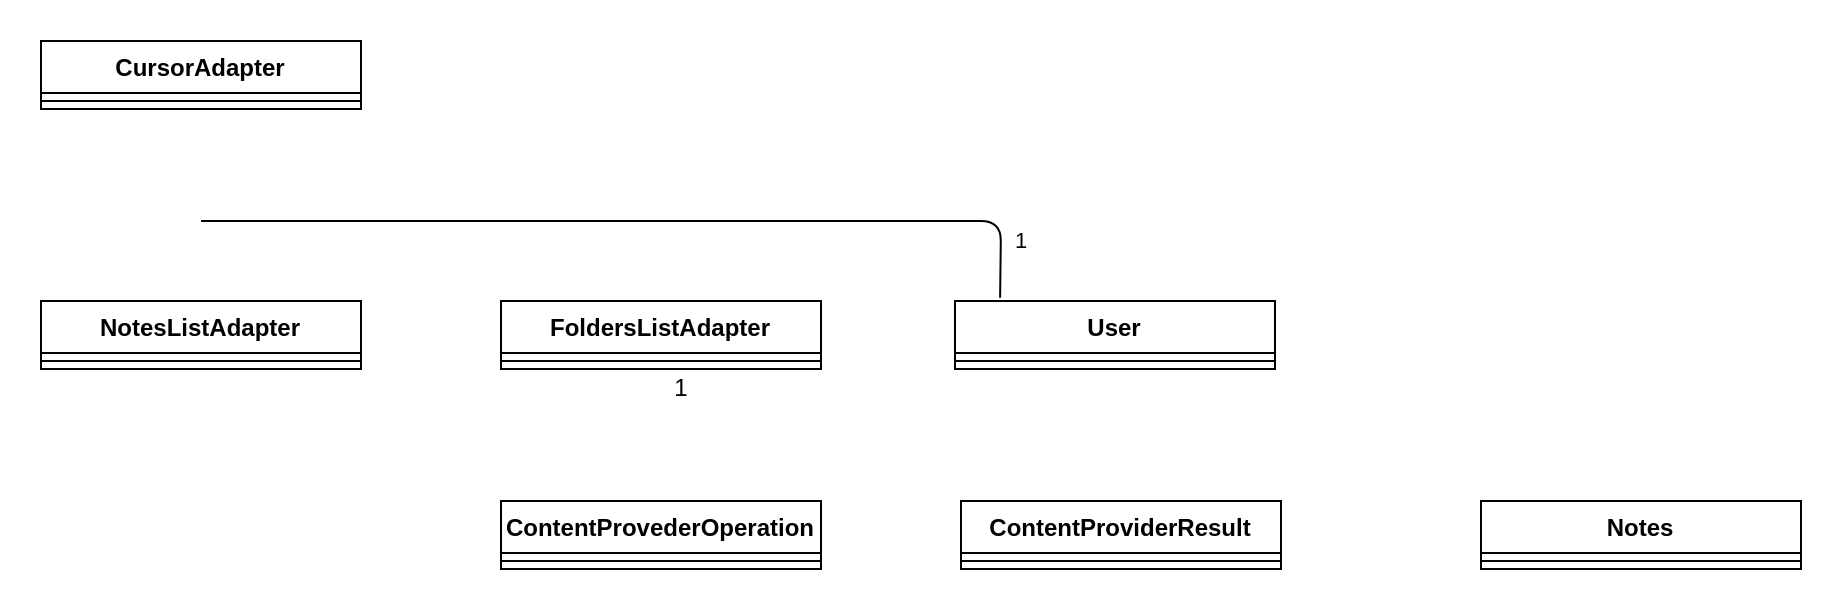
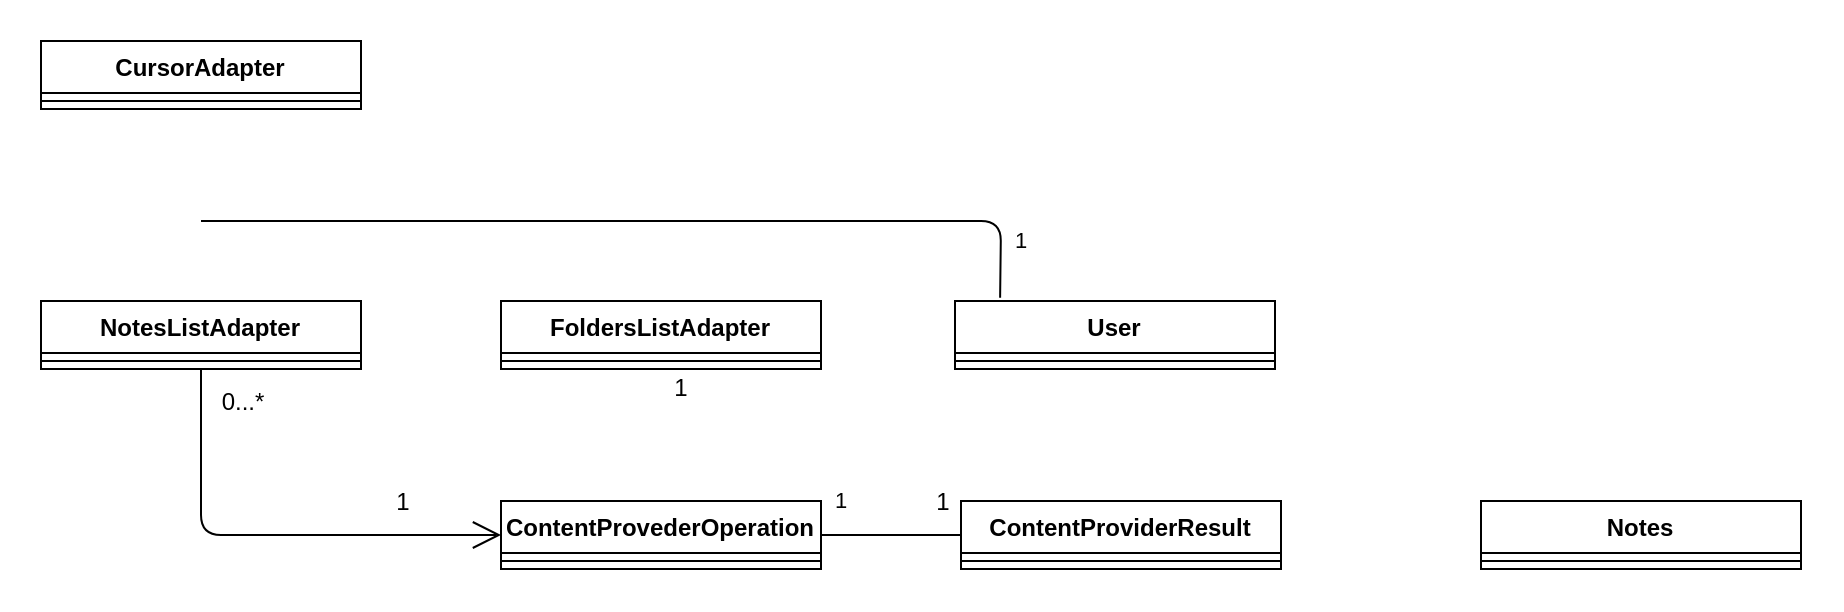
  <mxCell id="0" />
  <mxCell id="1" parent="0" />
  <mxCell id="2" value="CursorAdapter" style="swimlane;fontStyle=1;align=center;verticalAlign=top;childLayout=stackLayout;horizontal=1;startSize=26;horizontalStack=0;resizeParent=1;resizeParentMax=0;resizeLast=0;collapsible=1;marginBottom=0;" parent="1" vertex="1"><mxGeometry x="20" y="20" width="160" height="34" as="geometry" /></mxCell>
  <mxCell id="3" value="" style="line;strokeWidth=1;fillColor=none;align=left;verticalAlign=middle;spacingTop=-1;spacingLeft=3;spacingRight=3;rotatable=0;labelPosition=right;points=[];portConstraint=eastwest;" parent="2" vertex="1"><mxGeometry y="26" width="160" height="8" as="geometry" /></mxCell>
  <mxCell id="4" value="NotesListAdapter" style="swimlane;fontStyle=1;align=center;verticalAlign=top;childLayout=stackLayout;horizontal=1;startSize=26;horizontalStack=0;resizeParent=1;resizeParentMax=0;resizeLast=0;collapsible=1;marginBottom=0;" parent="1" vertex="1"><mxGeometry x="20" y="150" width="160" height="34" as="geometry" /></mxCell>
  <mxCell id="5" value="" style="line;strokeWidth=1;fillColor=none;align=left;verticalAlign=middle;spacingTop=-1;spacingLeft=3;spacingRight=3;rotatable=0;labelPosition=right;points=[];portConstraint=eastwest;" parent="4" vertex="1"><mxGeometry y="26" width="160" height="8" as="geometry" /></mxCell>
  <mxCell id="6" value="ContentProvederOperation" style="swimlane;fontStyle=1;align=center;verticalAlign=top;childLayout=stackLayout;horizontal=1;startSize=26;horizontalStack=0;resizeParent=1;resizeParentMax=0;resizeLast=0;collapsible=1;marginBottom=0;" parent="1" vertex="1"><mxGeometry x="250" y="250" width="160" height="34" as="geometry" /></mxCell>
  <mxCell id="7" value="" style="line;strokeWidth=1;fillColor=none;align=left;verticalAlign=middle;spacingTop=-1;spacingLeft=3;spacingRight=3;rotatable=0;labelPosition=right;points=[];portConstraint=eastwest;" parent="6" vertex="1"><mxGeometry y="26" width="160" height="8" as="geometry" /></mxCell>
  <mxCell id="8" value="User" style="swimlane;fontStyle=1;align=center;verticalAlign=top;childLayout=stackLayout;horizontal=1;startSize=26;horizontalStack=0;resizeParent=1;resizeParentMax=0;resizeLast=0;collapsible=1;marginBottom=0;" parent="1" vertex="1"><mxGeometry x="477" y="150" width="160" height="34" as="geometry" /></mxCell>
  <mxCell id="9" value="" style="line;strokeWidth=1;fillColor=none;align=left;verticalAlign=middle;spacingTop=-1;spacingLeft=3;spacingRight=3;rotatable=0;labelPosition=right;points=[];portConstraint=eastwest;" parent="8" vertex="1"><mxGeometry y="26" width="160" height="8" as="geometry" /></mxCell>
  <mxCell id="10" value="Notes" style="swimlane;fontStyle=1;align=center;verticalAlign=top;childLayout=stackLayout;horizontal=1;startSize=26;horizontalStack=0;resizeParent=1;resizeParentMax=0;resizeLast=0;collapsible=1;marginBottom=0;" parent="1" vertex="1"><mxGeometry x="740" y="250" width="160" height="34" as="geometry" /></mxCell>
  <mxCell id="11" value="" style="line;strokeWidth=1;fillColor=none;align=left;verticalAlign=middle;spacingTop=-1;spacingLeft=3;spacingRight=3;rotatable=0;labelPosition=right;points=[];portConstraint=eastwest;" parent="10" vertex="1"><mxGeometry y="26" width="160" height="8" as="geometry" /></mxCell>
  <mxCell id="12" value="ContentProviderResult" style="swimlane;fontStyle=1;align=center;verticalAlign=top;childLayout=stackLayout;horizontal=1;startSize=26;horizontalStack=0;resizeParent=1;resizeParentMax=0;resizeLast=0;collapsible=1;marginBottom=0;" parent="1" vertex="1"><mxGeometry x="480" y="250" width="160" height="34" as="geometry" /></mxCell>
  <mxCell id="13" value="" style="line;strokeWidth=1;fillColor=none;align=left;verticalAlign=middle;spacingTop=-1;spacingLeft=3;spacingRight=3;rotatable=0;labelPosition=right;points=[];portConstraint=eastwest;" parent="12" vertex="1"><mxGeometry y="26" width="160" height="8" as="geometry" /></mxCell>
  <mxCell id="14" value="FoldersListAdapter" style="swimlane;fontStyle=1;align=center;verticalAlign=top;childLayout=stackLayout;horizontal=1;startSize=26;horizontalStack=0;resizeParent=1;resizeParentMax=0;resizeLast=0;collapsible=1;marginBottom=0;" parent="1" vertex="1"><mxGeometry x="250" y="150" width="160" height="34" as="geometry" /></mxCell>
  <mxCell id="15" value="" style="line;strokeWidth=1;fillColor=none;align=left;verticalAlign=middle;spacingTop=-1;spacingLeft=3;spacingRight=3;rotatable=0;labelPosition=right;points=[];portConstraint=eastwest;" parent="14" vertex="1"><mxGeometry y="26" width="160" height="8" as="geometry" /></mxCell>
  <mxCell id="16" value="1" style="endArrow=none;html=1;entryX=0.141;entryY=-0.048;entryDx=0;entryDy=0;entryPerimeter=0;" parent="1" target="8" edge="1"><mxGeometry x="0.825" y="-14" width="50" height="50" relative="1" as="geometry"><mxPoint x="100" y="110" as="sourcePoint" /><mxPoint x="390" y="90" as="targetPoint" /><Array as="points"><mxPoint x="500" y="110" /></Array><mxPoint x="24" y="10" as="offset" /></mxGeometry></mxCell>
+ <mxCell id="17" value="" style="endArrow=open;endFill=1;endSize=12;html=1;exitX=0.5;exitY=1;exitDx=0;exitDy=0;entryX=0;entryY=0.5;entryDx=0;entryDy=0;" parent="1" source="4" target="6" edge="1"><mxGeometry width="160" relative="1" as="geometry"><mxPoint x="40" y="310" as="sourcePoint" /><mxPoint x="200" y="310" as="targetPoint" /><Array as="points"><mxPoint x="100" y="267" /></Array></mxGeometry></mxCell>
+ <mxCell id="18" value="0...*" style="text;html=1;resizable=0;points=[];align=center;verticalAlign=middle;labelBackgroundColor=#ffffff;" parent="17" vertex="1" connectable="0"><mxGeometry x="-0.87" y="2" relative="1" as="geometry"><mxPoint x="18" y="1" as="offset" /></mxGeometry></mxCell>
+ <mxCell id="19" value="1" style="text;html=1;resizable=0;points=[];align=center;verticalAlign=middle;labelBackgroundColor=#ffffff;" parent="17" vertex="1" connectable="0"><mxGeometry x="0.58" y="-1" relative="1" as="geometry"><mxPoint x="-1" y="-18" as="offset" /></mxGeometry></mxCell>
  <mxCell id="20" value="1" style="text;html=1;resizable=0;points=[];align=center;verticalAlign=middle;labelBackgroundColor=#ffffff;" parent="1" vertex="1" connectable="0"><mxGeometry x="330" y="184.071" as="geometry"><mxPoint x="9" y="9" as="offset" /></mxGeometry></mxCell>
+ <mxCell id="21" value="1" style="endArrow=none;html=1;exitX=1;exitY=0.5;exitDx=0;exitDy=0;entryX=0;entryY=0.5;entryDx=0;entryDy=0;" parent="1" source="6" target="12" edge="1"><mxGeometry x="-0.714" y="17" width="50" height="50" relative="1" as="geometry"><mxPoint x="440" y="300" as="sourcePoint" /><mxPoint x="490" y="250" as="targetPoint" /><mxPoint as="offset" /></mxGeometry></mxCell>
+ <mxCell id="22" value="1" style="text;html=1;resizable=0;points=[];align=center;verticalAlign=middle;labelBackgroundColor=#ffffff;" parent="21" vertex="1" connectable="0"><mxGeometry x="0.786" y="1" relative="1" as="geometry"><mxPoint x="-2.5" y="-16" as="offset" /></mxGeometry></mxCell>
